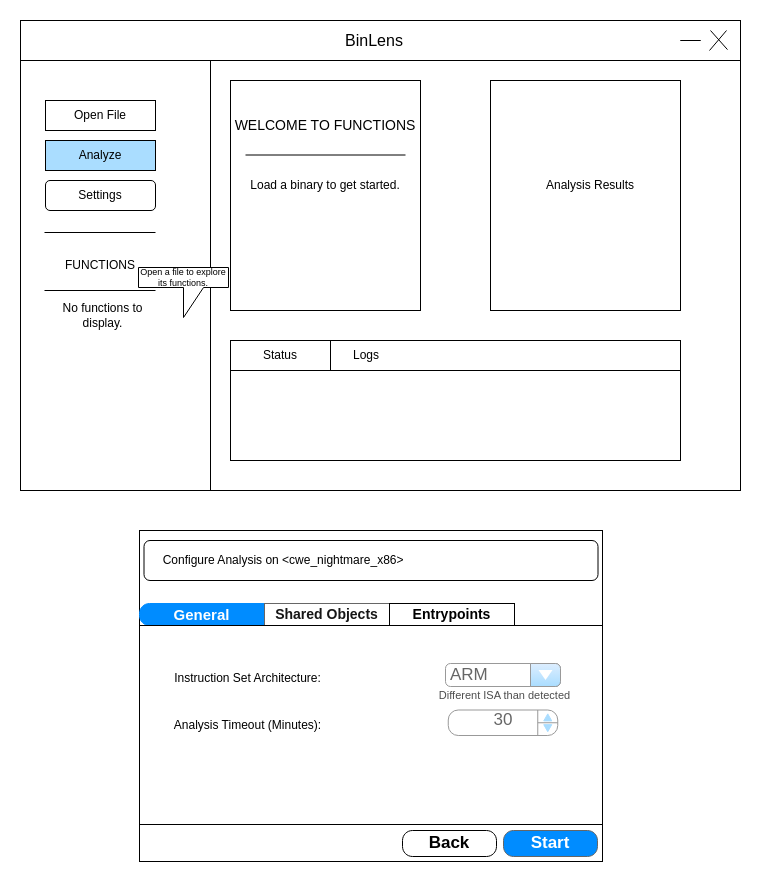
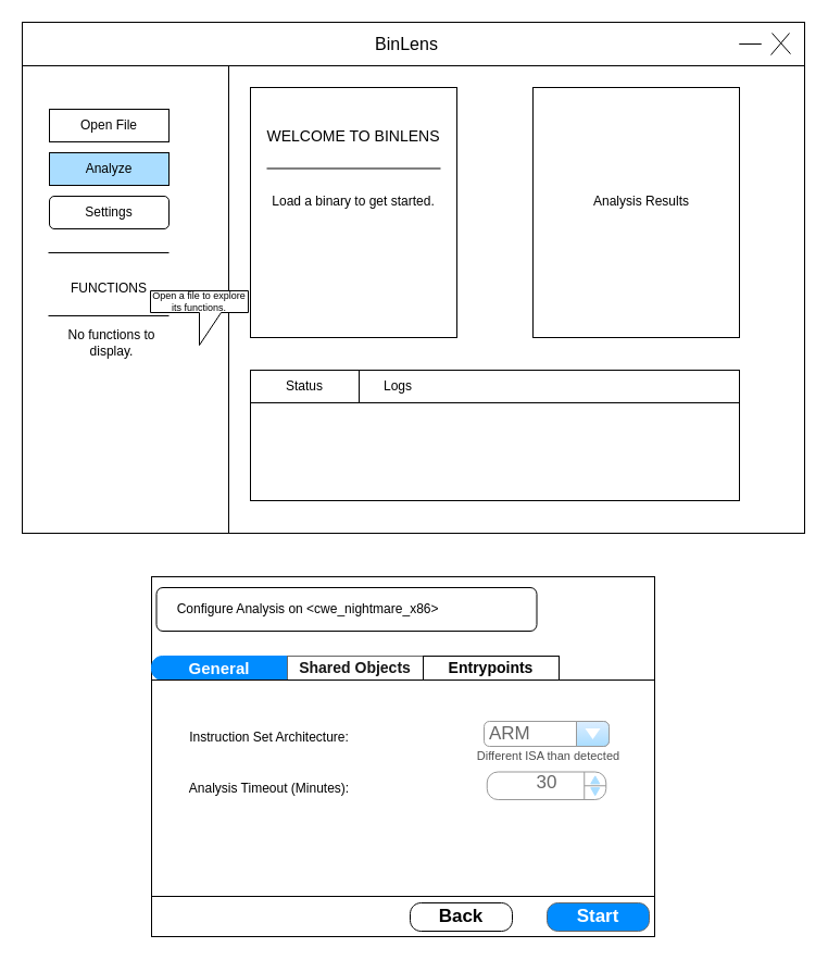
  <mxCell id="0" />
  <mxCell id="1" parent="0" />
  <mxCell id="2" value="" style="rounded=0;whiteSpace=wrap;html=1;" vertex="1" parent="1"><mxGeometry x="20" y="20" width="720" height="470" as="geometry" /></mxCell>
  <mxCell id="3" value="" style="rounded=0;whiteSpace=wrap;html=1;" vertex="1" parent="1"><mxGeometry x="20" y="20" width="720" height="40" as="geometry" /></mxCell>
  <mxCell id="4" value="BinLens" style="text;html=1;align=center;verticalAlign=middle;whiteSpace=wrap;rounded=0;fontSize=16;" vertex="1" parent="1"><mxGeometry x="336" y="25" width="76" height="30" as="geometry" /></mxCell>
  <mxCell id="5" value="" style="swimlane;startSize=0;" vertex="1" parent="1"><mxGeometry x="20" y="60" width="190" height="430" as="geometry" /></mxCell>
  <mxCell id="6" value="Open File" style="rounded=0;whiteSpace=wrap;html=1;" vertex="1" parent="5"><mxGeometry x="25" y="40" width="110" height="30" as="geometry" /></mxCell>
  <mxCell id="7" value="" style="endArrow=none;html=1;rounded=0;" edge="1" parent="5"><mxGeometry width="50" height="50" relative="1" as="geometry"><mxPoint x="135" y="172" as="sourcePoint" /><mxPoint x="24" y="172" as="targetPoint" /></mxGeometry></mxCell>
  <mxCell id="8" value="FUNCTIONS" style="text;html=1;align=center;verticalAlign=middle;whiteSpace=wrap;rounded=0;" vertex="1" parent="5"><mxGeometry x="50" y="190" width="60" height="30" as="geometry" /></mxCell>
  <mxCell id="9" value="Open a file to explore its functions." style="shape=callout;whiteSpace=wrap;html=1;perimeter=calloutPerimeter;fontSize=9;" vertex="1" parent="5"><mxGeometry x="118" y="207" width="90" height="50" as="geometry" /></mxCell>
  <mxCell id="10" value="" style="endArrow=none;html=1;rounded=0;" edge="1" parent="5"><mxGeometry width="50" height="50" relative="1" as="geometry"><mxPoint x="135" y="230" as="sourcePoint" /><mxPoint x="24" y="230" as="targetPoint" /></mxGeometry></mxCell>
  <mxCell id="11" value="No functions to display." style="text;html=1;align=center;verticalAlign=middle;whiteSpace=wrap;rounded=0;" vertex="1" parent="5"><mxGeometry x="25" y="240" width="115" height="30" as="geometry" /></mxCell>
  <mxCell id="12" value="Analyze" style="rounded=0;whiteSpace=wrap;html=1;fillColor=#aaddff;" vertex="1" parent="1"><mxGeometry x="45" y="140" width="110" height="30" as="geometry" /></mxCell>
  <mxCell id="13" value="Settings" style="whiteSpace=wrap;html=1;rounded=1;" vertex="1" parent="1"><mxGeometry x="45" y="180" width="110" height="30" as="geometry" /></mxCell>
  <mxCell id="14" value="" style="rounded=0;whiteSpace=wrap;html=1;" vertex="1" parent="1"><mxGeometry x="230" y="80" width="190" height="230" as="geometry" /></mxCell>
- <mxCell id="15" value="WELCOME TO FUNCTIONS" style="text;html=1;align=center;verticalAlign=middle;whiteSpace=wrap;rounded=0;fontSize=14;" vertex="1" parent="1"><mxGeometry x="230" y="110" width="190" height="30" as="geometry" /></mxCell>
+ <mxCell id="15" value="WELCOME TO BINLENS" style="text;html=1;align=center;verticalAlign=middle;whiteSpace=wrap;rounded=0;fontSize=14;" vertex="1" parent="1"><mxGeometry x="230" y="110" width="190" height="30" as="geometry" /></mxCell>
  <mxCell id="16" value="" style="endArrow=none;html=1;rounded=0;" edge="1" parent="1"><mxGeometry width="50" height="50" relative="1" as="geometry"><mxPoint x="405" y="154.5" as="sourcePoint" /><mxPoint x="245" y="154.5" as="targetPoint" /></mxGeometry></mxCell>
  <mxCell id="17" value="Load a binary to get started." style="text;html=1;align=center;verticalAlign=middle;whiteSpace=wrap;rounded=0;" vertex="1" parent="1"><mxGeometry x="245" y="170" width="160" height="30" as="geometry" /></mxCell>
  <mxCell id="18" value="" style="rounded=0;whiteSpace=wrap;html=1;" vertex="1" parent="1"><mxGeometry x="490" y="80" width="190" height="230" as="geometry" /></mxCell>
  <mxCell id="19" value="Analysis Results" style="text;html=1;align=center;verticalAlign=middle;whiteSpace=wrap;rounded=0;" vertex="1" parent="1"><mxGeometry x="520" y="170" width="140" height="30" as="geometry" /></mxCell>
  <mxCell id="20" value="" style="rounded=0;whiteSpace=wrap;html=1;" vertex="1" parent="1"><mxGeometry x="230" y="340" width="450" height="120" as="geometry" /></mxCell>
  <mxCell id="21" value="" style="rounded=0;whiteSpace=wrap;html=1;" vertex="1" parent="1"><mxGeometry x="230" y="340" width="450" height="30" as="geometry" /></mxCell>
  <mxCell id="22" value="" style="rounded=0;whiteSpace=wrap;html=1;" vertex="1" parent="1"><mxGeometry x="230" y="340" width="100" height="30" as="geometry" /></mxCell>
  <mxCell id="23" value="Status" style="text;html=1;align=center;verticalAlign=middle;whiteSpace=wrap;rounded=0;" vertex="1" parent="1"><mxGeometry x="250" y="340" width="60" height="30" as="geometry" /></mxCell>
  <mxCell id="24" value="Logs" style="text;html=1;align=center;verticalAlign=middle;whiteSpace=wrap;rounded=0;" vertex="1" parent="1"><mxGeometry x="336" y="340" width="60" height="30" as="geometry" /></mxCell>
  <mxCell id="25" value="" style="endArrow=none;html=1;rounded=0;entryX=0.965;entryY=0.862;entryDx=0;entryDy=0;entryPerimeter=0;" edge="1" parent="1"><mxGeometry width="50" height="50" relative="1" as="geometry"><mxPoint x="710" y="30" as="sourcePoint" /><mxPoint x="727" y="49.13" as="targetPoint" /></mxGeometry></mxCell>
  <mxCell id="26" value="" style="endArrow=none;html=1;rounded=0;" edge="1" parent="1"><mxGeometry width="50" height="50" relative="1" as="geometry"><mxPoint x="726" y="30" as="sourcePoint" /><mxPoint x="709" y="50" as="targetPoint" /></mxGeometry></mxCell>
  <mxCell id="27" value="" style="endArrow=none;html=1;rounded=0;" edge="1" parent="1"><mxGeometry width="50" height="50" relative="1" as="geometry"><mxPoint x="680" y="40" as="sourcePoint" /><mxPoint x="680" y="40" as="targetPoint" /><Array as="points"><mxPoint x="700" y="40" /></Array></mxGeometry></mxCell>
  <mxCell id="28" value="" style="rounded=0;whiteSpace=wrap;html=1;" vertex="1" parent="1"><mxGeometry x="139" y="530" width="463" height="331" as="geometry" /></mxCell>
- <mxCell id="29" value="&amp;nbsp; &amp;nbsp; &amp;nbsp;Configure Analysis on &amp;lt;cwe_nightmare_x86&amp;gt;" style="rounded=1;whiteSpace=wrap;html=1;align=left;" vertex="1" parent="1"><mxGeometry x="143.5" y="540" width="454" height="40" as="geometry" /></mxCell>
+ <mxCell id="29" value="&amp;nbsp; &amp;nbsp; &amp;nbsp;Configure Analysis on &amp;lt;cwe_nightmare_x86&amp;gt;" style="rounded=1;whiteSpace=wrap;html=1;align=left;" vertex="1" parent="1"><mxGeometry x="143.5" y="540" width="350" height="40" as="geometry" /></mxCell>
  <mxCell id="30" value="Start" style="strokeWidth=1;shadow=0;dashed=0;align=center;html=1;shape=mxgraph.mockup.buttons.button;strokeColor=#666666;fontColor=#ffffff;mainText=;buttonStyle=round;fontSize=17;fontStyle=1;fillColor=#008cff;whiteSpace=wrap;" vertex="1" parent="1"><mxGeometry x="503" y="830" width="94" height="26" as="geometry" /></mxCell>
  <mxCell id="31" value="" style="swimlane;shape=mxgraph.bootstrap.anchor;strokeColor=#666666;fillColor=#ffffff;fontColor=#161616;fontStyle=0;childLayout=stackLayout;horizontal=0;startSize=0;horizontalStack=1;resizeParent=1;resizeParentMax=0;resizeLast=0;collapsible=0;marginBottom=0;whiteSpace=wrap;html=1;fontSize=14;" vertex="1" parent="1"><mxGeometry x="139" y="603" width="250" height="22" as="geometry" /></mxCell>
  <mxCell id="32" value="General" style="text;strokeColor=#008CFF;align=center;verticalAlign=middle;spacingLeft=10;spacingRight=10;overflow=hidden;points=[[0,0.5],[1,0.5]];portConstraint=eastwest;rotatable=0;whiteSpace=wrap;html=1;shape=mxgraph.mockup.leftButton;rSize=10;fillColor=#008CFF;fontColor=#ffffff;fontSize=15;fontStyle=1;" vertex="1" parent="31"><mxGeometry width="125" height="22" as="geometry" /></mxCell>
  <mxCell id="33" value="Shared Objects" style="text;strokeColor=inherit;align=center;verticalAlign=middle;spacingLeft=10;spacingRight=10;overflow=hidden;points=[[0,0.5],[1,0.5]];portConstraint=eastwest;rotatable=0;whiteSpace=wrap;html=1;rSize=5;fillColor=inherit;fontColor=inherit;fontSize=14;fontStyle=1;" vertex="1" parent="31"><mxGeometry x="125" width="125" height="22" as="geometry" /></mxCell>
  <mxCell id="34" value="&lt;font&gt;Entrypoints&lt;/font&gt;" style="text;strokeColor=inherit;align=center;verticalAlign=middle;spacingLeft=10;spacingRight=10;overflow=hidden;points=[[0,0.5],[1,0.5]];portConstraint=eastwest;rotatable=0;whiteSpace=wrap;html=1;rSize=5;fillColor=inherit;fontColor=default;fontSize=14;fontStyle=1;" vertex="1" parent="1"><mxGeometry x="389" y="603" width="125" height="22" as="geometry" /></mxCell>
- <mxCell id="35" value="Back" style="strokeWidth=1;shadow=0;dashed=0;align=center;html=1;shape=mxgraph.mockup.buttons.button;mainText=;buttonStyle=round;fontSize=17;fontStyle=1;whiteSpace=wrap;" vertex="1" parent="1"><mxGeometry x="402" y="830" width="94" height="26" as="geometry" /></mxCell>
+ <mxCell id="35" value="Back" style="strokeWidth=1;shadow=0;dashed=0;align=center;html=1;shape=mxgraph.mockup.buttons.button;mainText=;buttonStyle=round;fontSize=17;fontStyle=1;whiteSpace=wrap;" vertex="1" parent="1"><mxGeometry x="377" y="830" width="94" height="26" as="geometry" /></mxCell>
  <mxCell id="36" value="" style="rounded=0;whiteSpace=wrap;html=1;" vertex="1" parent="1"><mxGeometry x="139" y="625" width="463" height="199" as="geometry" /></mxCell>
  <mxCell id="37" value="Instruction Set Architecture:" style="text;html=1;align=center;verticalAlign=middle;whiteSpace=wrap;rounded=0;" vertex="1" parent="1"><mxGeometry x="154" y="663" width="187" height="30" as="geometry" /></mxCell>
  <mxCell id="38" value="Analysis Timeout (Minutes):" style="text;html=1;align=center;verticalAlign=middle;whiteSpace=wrap;rounded=0;" vertex="1" parent="1"><mxGeometry x="154" y="709.5" width="187" height="30" as="geometry" /></mxCell>
  <mxCell id="39" value="ARM" style="strokeWidth=1;shadow=0;dashed=0;align=center;html=1;shape=mxgraph.mockup.forms.comboBox;strokeColor=#999999;fillColor=#ddeeff;align=left;fillColor2=#aaddff;mainText=;fontColor=#666666;fontSize=17;spacingLeft=3;" vertex="1" parent="1"><mxGeometry x="445" y="663" width="115" height="23" as="geometry" /></mxCell>
  <mxCell id="40" value="30" style="strokeWidth=1;shadow=0;dashed=0;align=center;html=1;shape=mxgraph.mockup.forms.spinner;strokeColor=#999999;spinLayout=right;spinStyle=normal;adjStyle=triangle;fillColor=#aaddff;fontSize=17;fontColor=#666666;mainText=;html=1;overflow=fill;" vertex="1" parent="1"><mxGeometry x="447.75" y="709.5" width="109.5" height="25.5" as="geometry" /></mxCell>
  <mxCell id="41" value="Different ISA than detected" style="text;html=1;align=center;verticalAlign=middle;whiteSpace=wrap;rounded=0;fontSize=11;fontColor=#4D4D4D;" vertex="1" parent="1"><mxGeometry x="363" y="679.5" width="283" height="30" as="geometry" /></mxCell>
